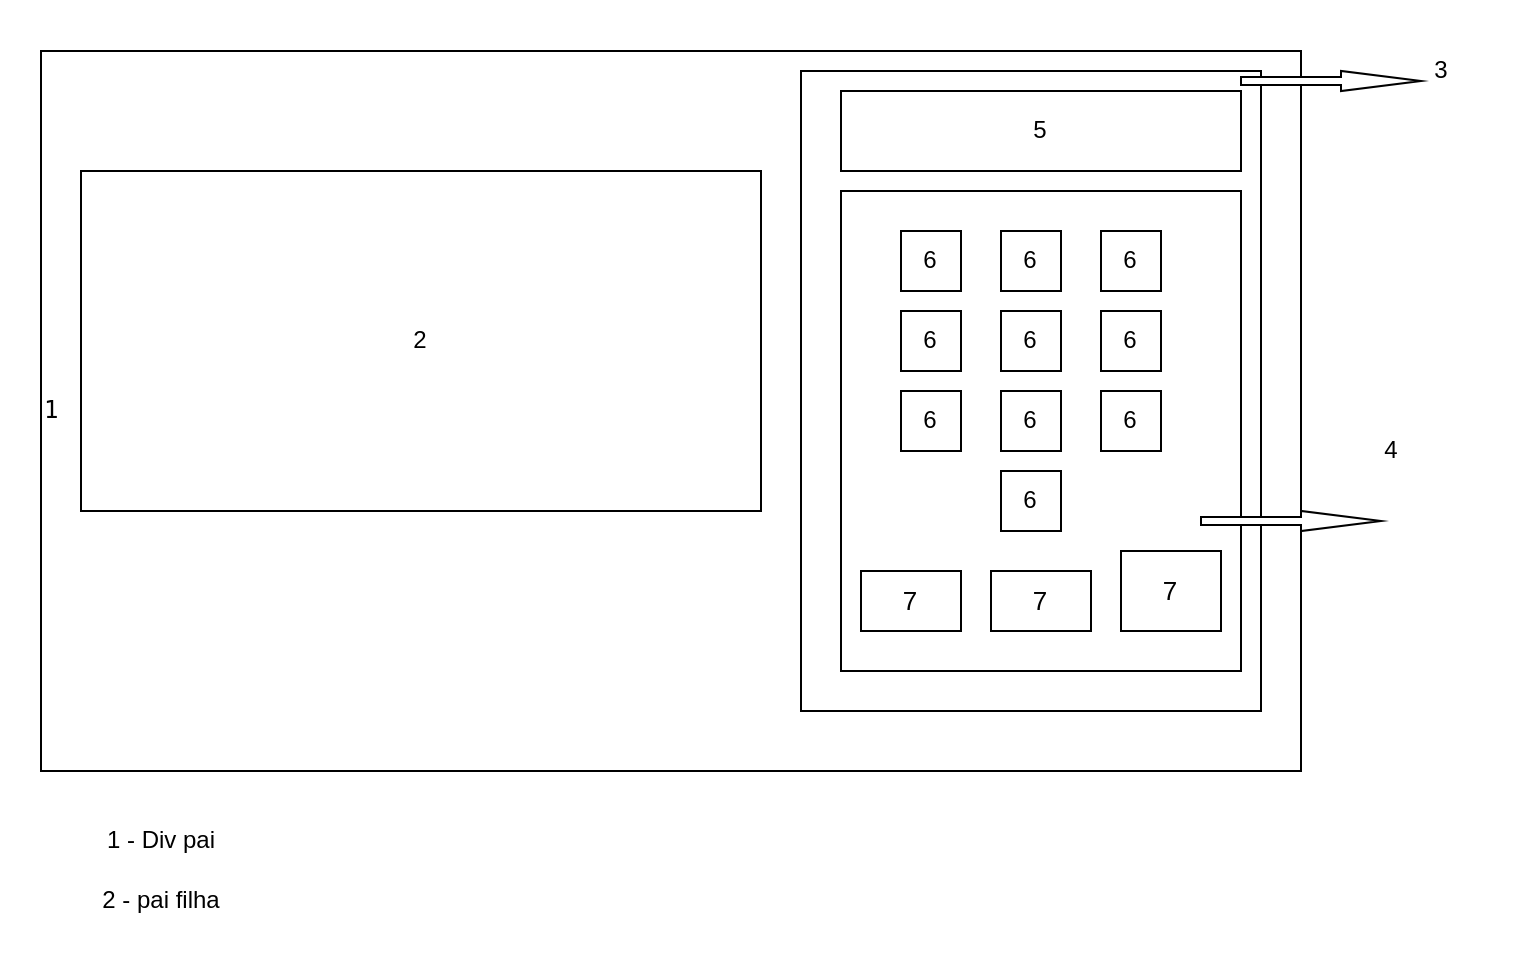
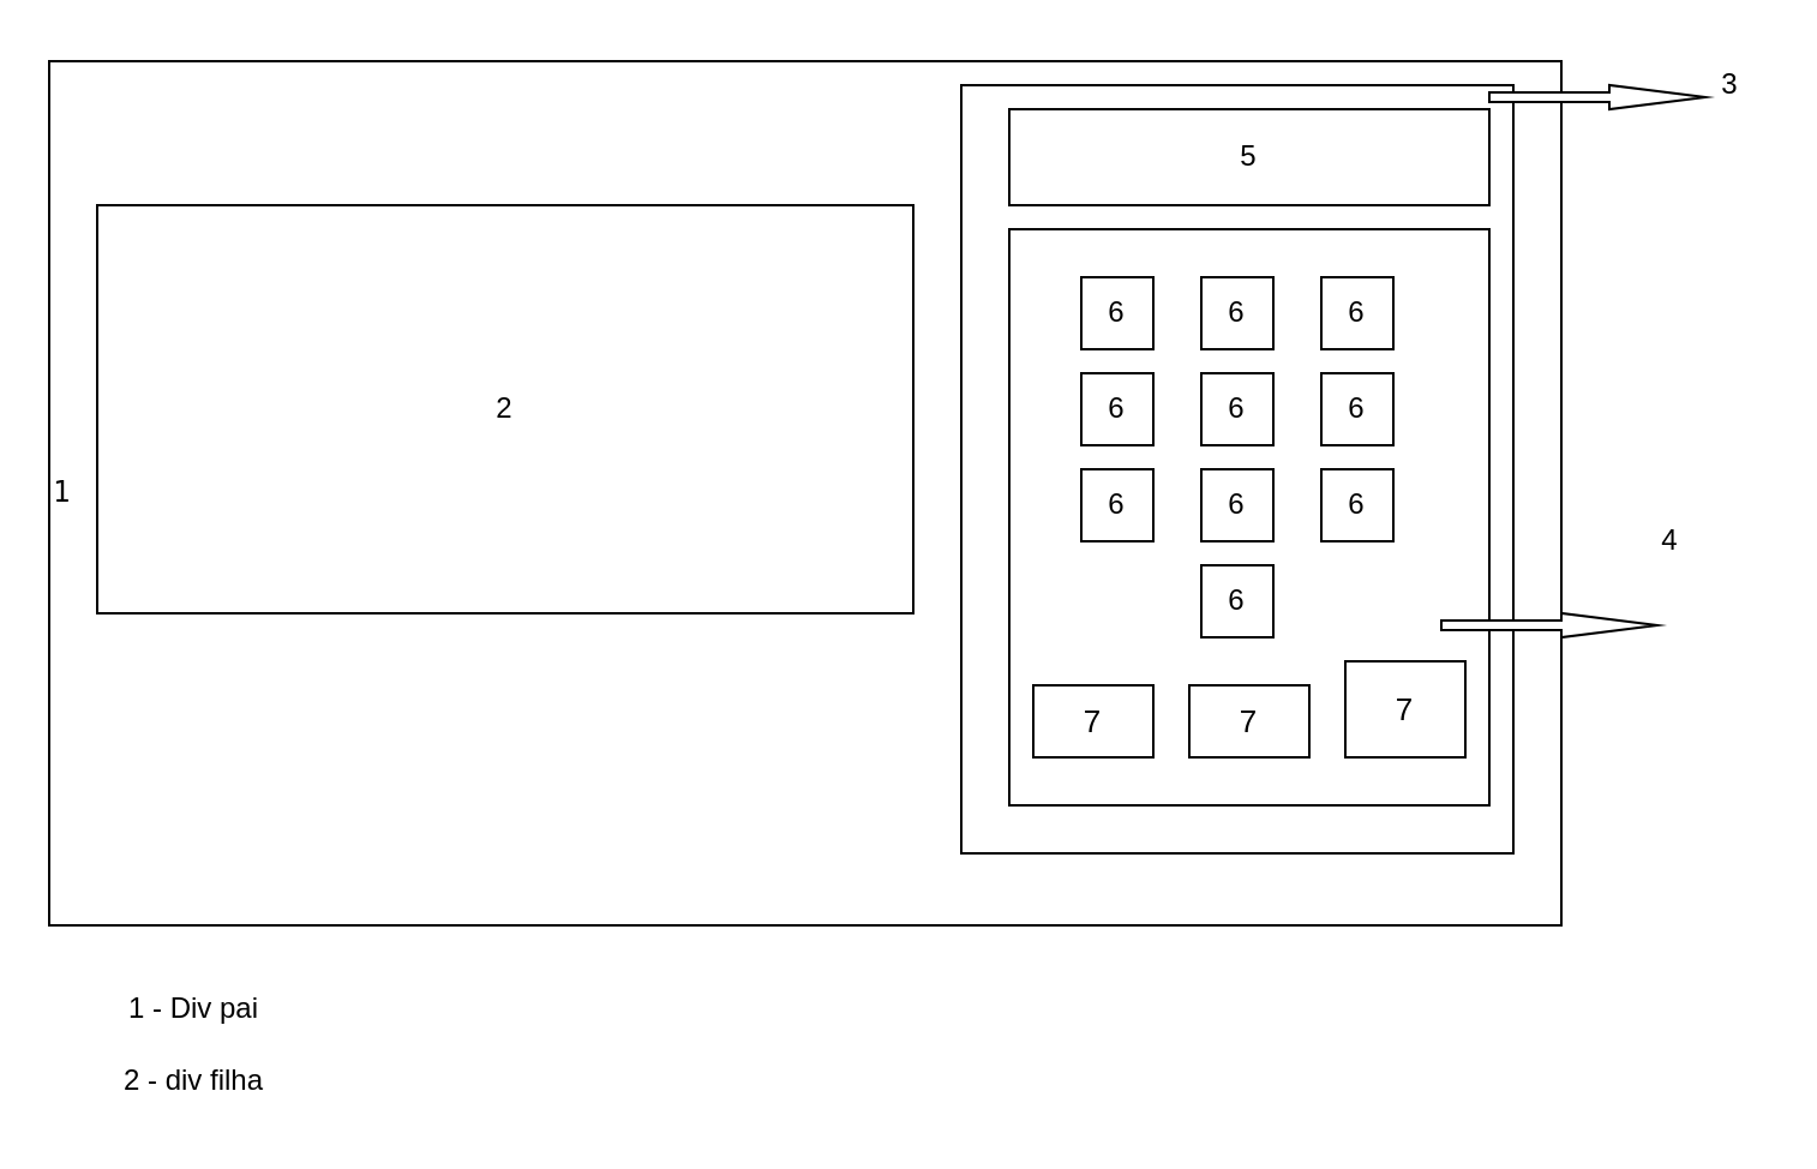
  <mxCell id="0" />
  <mxCell id="1" parent="0" />
  <mxCell id="2" value="&lt;pre&gt;1&lt;/pre&gt;" style="rounded=0;whiteSpace=wrap;html=1;align=left;" parent="1" vertex="1"><mxGeometry x="20" y="25" width="630" height="360" as="geometry" /></mxCell>
  <mxCell id="3" value="" style="rounded=0;whiteSpace=wrap;html=1;direction=south;" parent="1" vertex="1"><mxGeometry x="400" y="35" width="230" height="320" as="geometry" /></mxCell>
  <mxCell id="4" value="" style="rounded=0;whiteSpace=wrap;html=1;direction=south;" parent="1" vertex="1"><mxGeometry x="420" y="95" width="200" height="240" as="geometry" /></mxCell>
  <mxCell id="5" value="5" style="rounded=0;whiteSpace=wrap;html=1;" parent="1" vertex="1"><mxGeometry x="420" y="45" width="200" height="40" as="geometry" /></mxCell>
  <mxCell id="6" value="6" style="whiteSpace=wrap;html=1;aspect=fixed;" parent="1" vertex="1"><mxGeometry x="450" y="115" width="30" height="30" as="geometry" /></mxCell>
  <mxCell id="7" value="6" style="whiteSpace=wrap;html=1;aspect=fixed;" parent="1" vertex="1"><mxGeometry x="500" y="115" width="30" height="30" as="geometry" /></mxCell>
  <mxCell id="8" value="6" style="whiteSpace=wrap;html=1;aspect=fixed;" parent="1" vertex="1"><mxGeometry x="550" y="115" width="30" height="30" as="geometry" /></mxCell>
  <mxCell id="9" value="6" style="whiteSpace=wrap;html=1;aspect=fixed;" parent="1" vertex="1"><mxGeometry x="500" y="155" width="30" height="30" as="geometry" /></mxCell>
  <mxCell id="10" value="6" style="whiteSpace=wrap;html=1;aspect=fixed;" parent="1" vertex="1"><mxGeometry x="500" y="235" width="30" height="30" as="geometry" /></mxCell>
  <mxCell id="11" value="6" style="whiteSpace=wrap;html=1;aspect=fixed;" parent="1" vertex="1"><mxGeometry x="550" y="155" width="30" height="30" as="geometry" /></mxCell>
  <mxCell id="12" value="6" style="whiteSpace=wrap;html=1;aspect=fixed;" parent="1" vertex="1"><mxGeometry x="450" y="155" width="30" height="30" as="geometry" /></mxCell>
  <mxCell id="13" value="6" style="whiteSpace=wrap;html=1;aspect=fixed;" parent="1" vertex="1"><mxGeometry x="500" y="195" width="30" height="30" as="geometry" /></mxCell>
  <mxCell id="14" value="6" style="whiteSpace=wrap;html=1;aspect=fixed;" parent="1" vertex="1"><mxGeometry x="450" y="195" width="30" height="30" as="geometry" /></mxCell>
  <mxCell id="15" value="6" style="whiteSpace=wrap;html=1;aspect=fixed;" parent="1" vertex="1"><mxGeometry x="550" y="195" width="30" height="30" as="geometry" /></mxCell>
  <mxCell id="16" value="2" style="rounded=0;whiteSpace=wrap;html=1;" parent="1" vertex="1"><mxGeometry x="40" y="85" width="340" height="170" as="geometry" /></mxCell>
  <mxCell id="17" value="7" style="rounded=0;whiteSpace=wrap;html=1;fontSize=13;" parent="1" vertex="1"><mxGeometry x="430" y="285" width="50" height="30" as="geometry" /></mxCell>
  <mxCell id="18" value="7" style="rounded=0;whiteSpace=wrap;html=1;fontSize=13;" parent="1" vertex="1"><mxGeometry x="495" y="285" width="50" height="30" as="geometry" /></mxCell>
  <mxCell id="19" value="7" style="rounded=0;whiteSpace=wrap;html=1;fontSize=13;" parent="1" vertex="1"><mxGeometry x="560" y="275" width="50" height="40" as="geometry" /></mxCell>
  <mxCell id="20" value="1 - Div pai&lt;br&gt;" style="text;html=1;align=center;verticalAlign=middle;resizable=0;points=[];autosize=1;strokeColor=none;fillColor=none;" vertex="1" parent="1"><mxGeometry x="40" y="405" width="80" height="30" as="geometry" /></mxCell>
- <mxCell id="21" value="2 - pai filha&lt;br&gt;" style="text;html=1;align=center;verticalAlign=middle;resizable=0;points=[];autosize=1;strokeColor=none;fillColor=none;" vertex="1" parent="1"><mxGeometry x="40" y="435" width="80" height="30" as="geometry" /></mxCell>
+ <mxCell id="21" value="2 - div filha&lt;br&gt;" style="text;html=1;align=center;verticalAlign=middle;resizable=0;points=[];autosize=1;strokeColor=none;fillColor=none;" vertex="1" parent="1"><mxGeometry x="40" y="435" width="80" height="30" as="geometry" /></mxCell>
  <mxCell id="22" value="3" style="text;html=1;align=center;verticalAlign=middle;resizable=0;points=[];autosize=1;strokeColor=none;fillColor=none;" vertex="1" parent="1"><mxGeometry x="705" y="20" width="30" height="30" as="geometry" /></mxCell>
  <mxCell id="23" value="" style="html=1;shadow=0;dashed=0;align=center;verticalAlign=middle;shape=mxgraph.arrows2.arrow;dy=0.6;dx=40;notch=0;" vertex="1" parent="1"><mxGeometry x="620" y="35" width="90" height="10" as="geometry" /></mxCell>
  <mxCell id="24" value="" style="html=1;shadow=0;dashed=0;align=center;verticalAlign=middle;shape=mxgraph.arrows2.arrow;dy=0.6;dx=40;notch=0;" vertex="1" parent="1"><mxGeometry x="600" y="255" width="90" height="10" as="geometry" /></mxCell>
  <mxCell id="25" value="4" style="text;html=1;align=center;verticalAlign=middle;resizable=0;points=[];autosize=1;strokeColor=none;fillColor=none;" vertex="1" parent="1"><mxGeometry x="680" y="210" width="30" height="30" as="geometry" /></mxCell>
